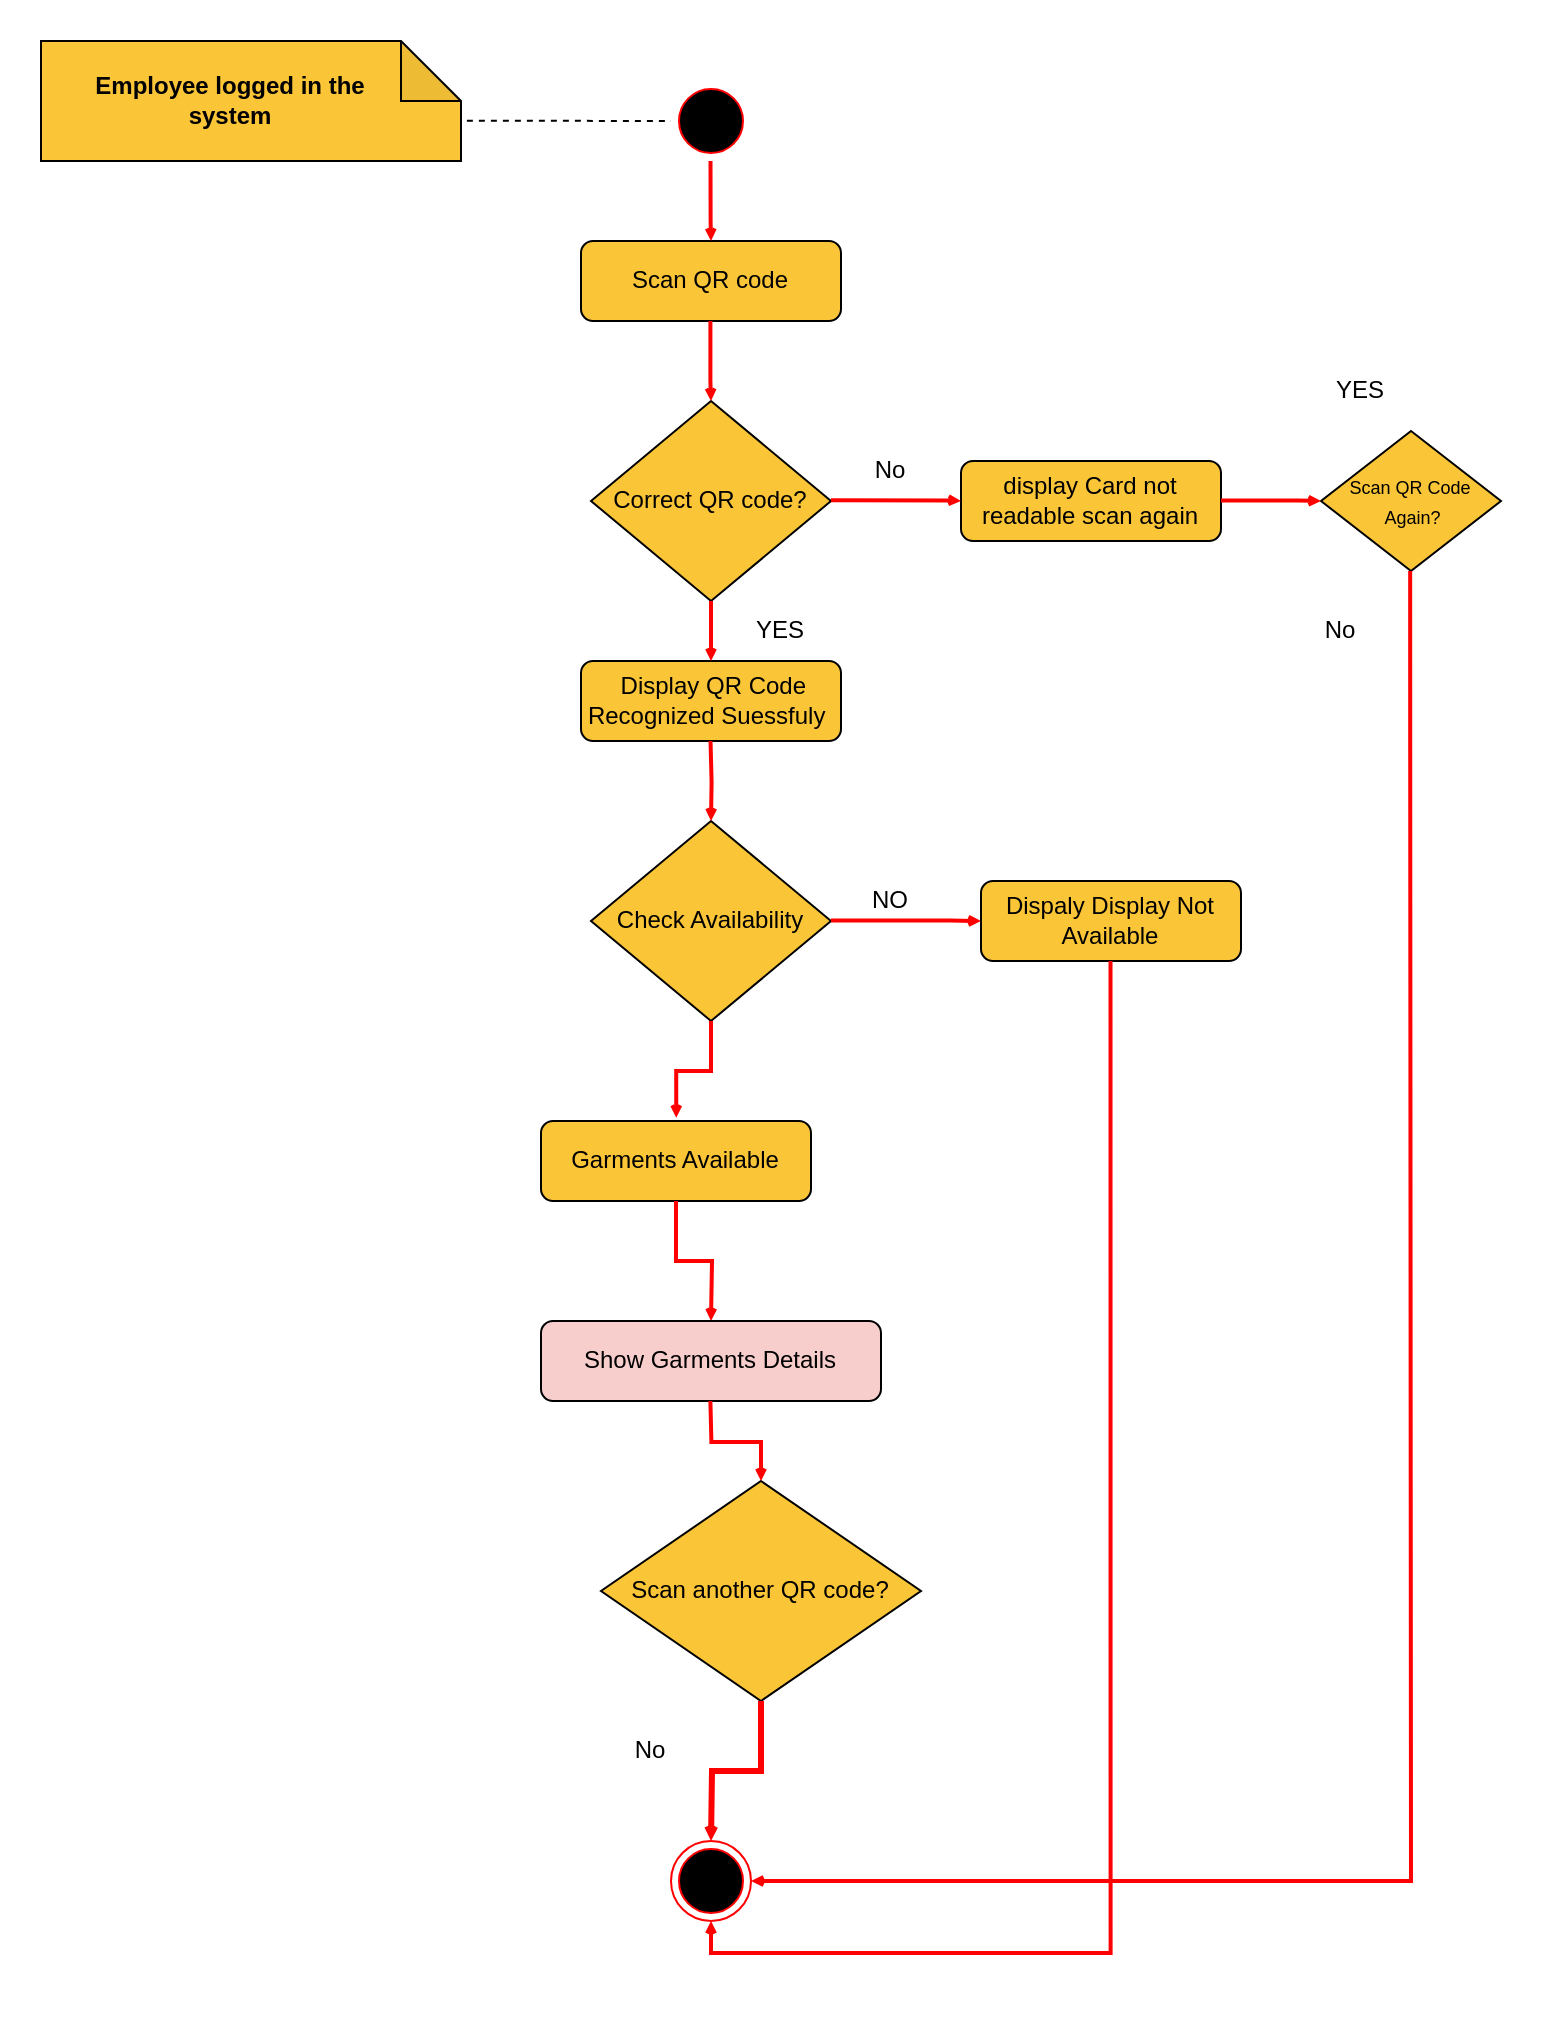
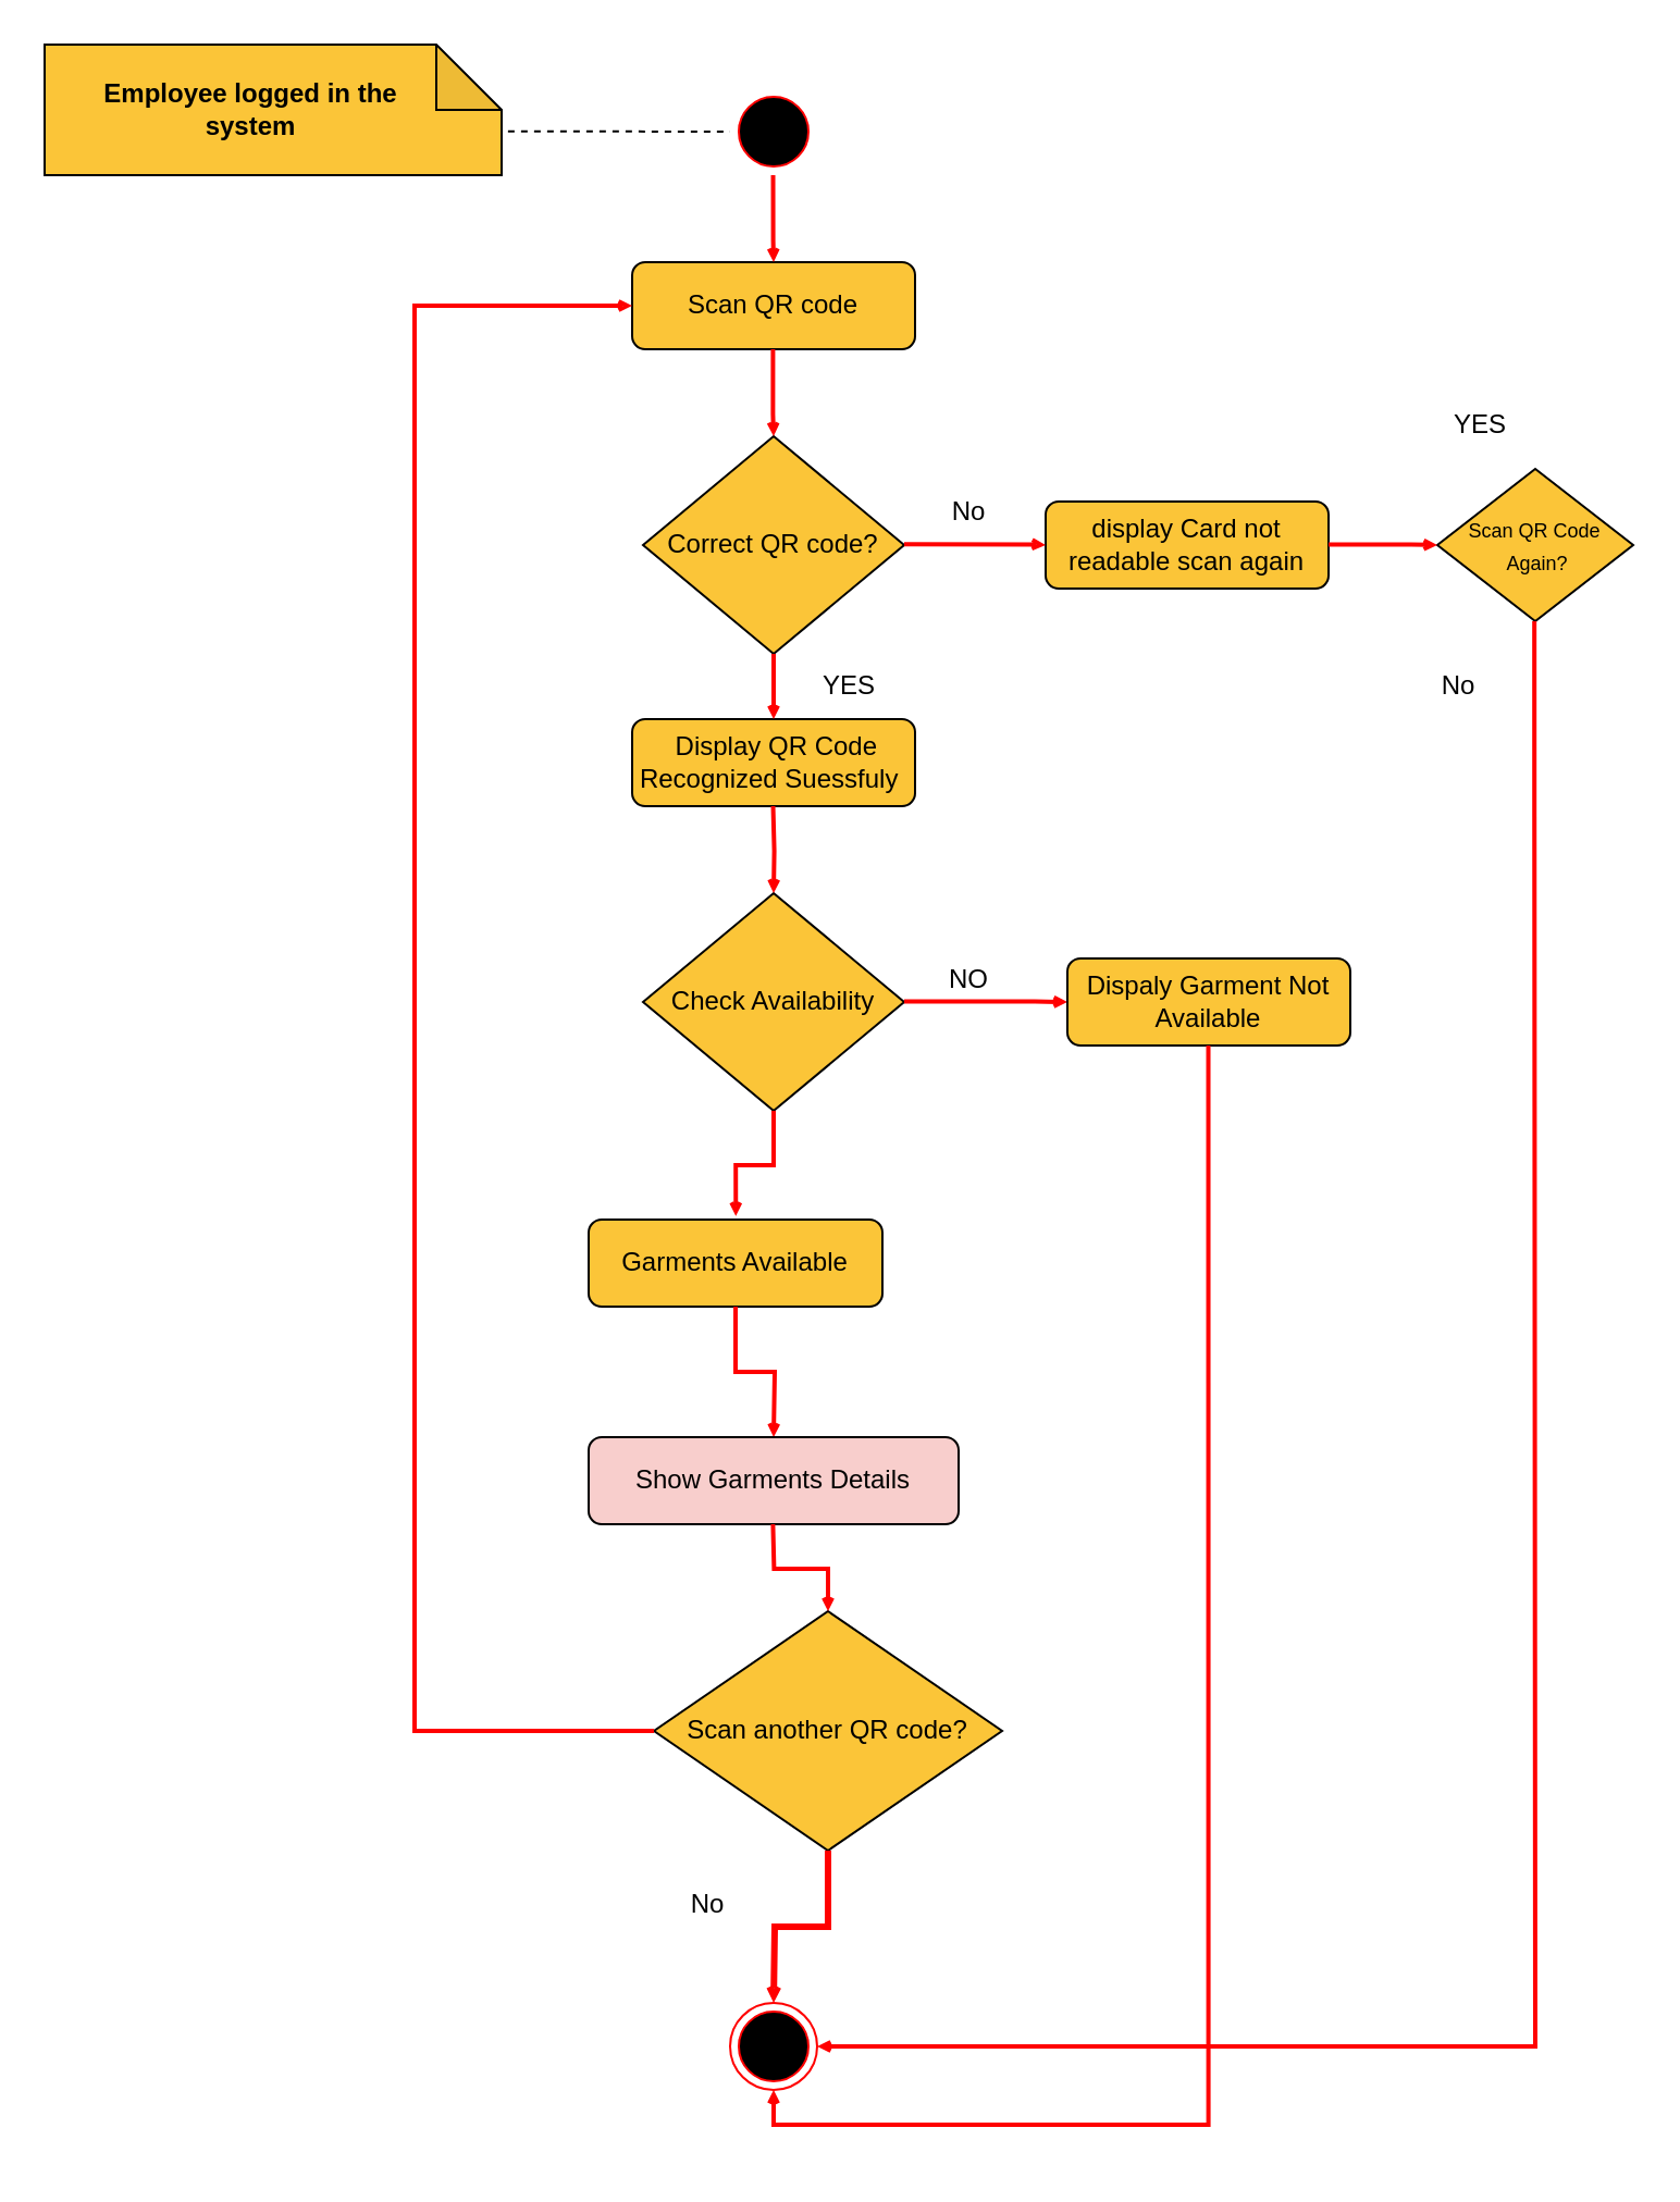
  <mxCell id="0" />
  <mxCell id="1" parent="0" />
  <mxCell id="2" style="edgeStyle=orthogonalEdgeStyle;rounded=0;orthogonalLoop=1;jettySize=auto;html=1;exitX=0.5;exitY=1;exitDx=0;exitDy=0;exitPerimeter=0;entryX=0.5;entryY=1;entryDx=0;entryDy=0;" edge="1" parent="1" source="3" target="4"><mxGeometry relative="1" as="geometry" /></mxCell>
  <mxCell id="3" value="" style="shape=note;whiteSpace=wrap;html=1;backgroundOutline=1;darkOpacity=0.05;fillColor=#FBC538;" vertex="1" parent="1"><mxGeometry x="20" y="20" width="210" height="60" as="geometry" /></mxCell>
  <mxCell id="4" value="&lt;b&gt;Employee logged in the system&lt;/b&gt;" style="text;html=1;strokeColor=none;fillColor=none;align=center;verticalAlign=middle;whiteSpace=wrap;rounded=0;" vertex="1" parent="1"><mxGeometry x="30" y="35" width="170" height="30" as="geometry" /></mxCell>
  <mxCell id="5" value="" style="ellipse;html=1;shape=startState;fillColor=#000000;strokeColor=#ff0000;" vertex="1" parent="1"><mxGeometry x="335" y="40" width="40" height="40" as="geometry" /></mxCell>
  <mxCell id="6" value="" style="endArrow=none;dashed=1;html=1;rounded=0;exitX=1.014;exitY=0.664;exitDx=0;exitDy=0;exitPerimeter=0;" edge="1" parent="1" source="3" target="5"><mxGeometry width="50" height="50" relative="1" as="geometry"><mxPoint x="230" y="55" as="sourcePoint" /><mxPoint x="350" y="55" as="targetPoint" /></mxGeometry></mxCell>
  <mxCell id="7" value="NO" style="text;html=1;strokeColor=none;fillColor=none;align=center;verticalAlign=middle;whiteSpace=wrap;rounded=0;" vertex="1" parent="1"><mxGeometry x="420" y="440" width="50" height="20" as="geometry" /></mxCell>
  <mxCell id="8" value="YES" style="text;html=1;strokeColor=none;fillColor=none;align=center;verticalAlign=middle;whiteSpace=wrap;rounded=0;" vertex="1" parent="1"><mxGeometry x="370" y="310" width="40" height="10" as="geometry" /></mxCell>
  <mxCell id="9" value="Garments Available" style="rounded=1;whiteSpace=wrap;html=1;fillColor=#FBC538;" vertex="1" parent="1"><mxGeometry x="270" y="560" width="135" height="40" as="geometry" /></mxCell>
  <mxCell id="10" value="No" style="text;html=1;strokeColor=none;fillColor=none;align=center;verticalAlign=middle;whiteSpace=wrap;rounded=0;" vertex="1" parent="1"><mxGeometry x="295" y="860" width="60" height="30" as="geometry" /></mxCell>
  <mxCell id="11" value="" style="ellipse;html=1;shape=endState;fillColor=#000000;strokeColor=#ff0000;" vertex="1" parent="1"><mxGeometry x="335" y="920" width="40" height="40" as="geometry" /></mxCell>
  <mxCell id="12" value="Correct QR code?" style="rhombus;whiteSpace=wrap;html=1;fillColor=#FBC538;" vertex="1" parent="1"><mxGeometry x="295" y="200" width="120" height="100" as="geometry" /></mxCell>
  <mxCell id="13" value="Scan another QR code?" style="rhombus;whiteSpace=wrap;html=1;fillColor=#FBC538;" vertex="1" parent="1"><mxGeometry x="300" y="740" width="160" height="110" as="geometry" /></mxCell>
  <mxCell id="14" value="Scan QR code" style="rounded=1;whiteSpace=wrap;html=1;fillColor=#FBC538;" vertex="1" parent="1"><mxGeometry x="290" y="120" width="130" height="40" as="geometry" /></mxCell>
  <mxCell id="15" value="" style="edgeStyle=orthogonalEdgeStyle;html=1;verticalAlign=bottom;endArrow=open;endSize=1;strokeColor=#ff0000;rounded=0;strokeWidth=3;fontSize=37;exitX=0.5;exitY=1;exitDx=0;exitDy=0;" edge="1" parent="1" source="13"><mxGeometry relative="1" as="geometry"><mxPoint x="355" y="920" as="targetPoint" /><mxPoint x="354.5" y="880" as="sourcePoint" /><Array as="points" /></mxGeometry></mxCell>
  <mxCell id="16" value="" style="edgeStyle=orthogonalEdgeStyle;html=1;verticalAlign=bottom;endArrow=open;endSize=2;strokeColor=#FF0000;rounded=0;strokeWidth=2;fontSize=37;exitX=0.5;exitY=1;exitDx=0;exitDy=0;" edge="1" parent="1"><mxGeometry relative="1" as="geometry"><mxPoint x="355" y="120" as="targetPoint" /><mxPoint x="354.76" y="80" as="sourcePoint" /><Array as="points"><mxPoint x="355" y="110" /><mxPoint x="355" y="110" /></Array></mxGeometry></mxCell>
  <mxCell id="17" value="" style="edgeStyle=orthogonalEdgeStyle;html=1;verticalAlign=bottom;endArrow=open;endSize=2;strokeColor=#FF0000;rounded=0;strokeWidth=2;fontSize=37;exitX=0.5;exitY=1;exitDx=0;exitDy=0;" edge="1" parent="1"><mxGeometry relative="1" as="geometry"><mxPoint x="355" y="200" as="targetPoint" /><mxPoint x="354.71" y="160" as="sourcePoint" /><Array as="points"><mxPoint x="354.95" y="190" /><mxPoint x="354.95" y="190" /></Array></mxGeometry></mxCell>
  <mxCell id="18" value="display Card not readable scan again" style="rounded=1;whiteSpace=wrap;html=1;fillColor=#FBC538;" vertex="1" parent="1"><mxGeometry x="480" y="230" width="130" height="40" as="geometry" /></mxCell>
  <mxCell id="19" value="" style="edgeStyle=orthogonalEdgeStyle;html=1;verticalAlign=bottom;endArrow=open;endSize=2;strokeColor=#FF0000;rounded=0;strokeWidth=2;fontSize=37;exitX=0.5;exitY=1;exitDx=0;exitDy=0;" edge="1" parent="1"><mxGeometry relative="1" as="geometry"><mxPoint x="480" y="250" as="targetPoint" /><mxPoint x="415" y="249.66" as="sourcePoint" /><Array as="points"><mxPoint x="474.98" y="249.66" /><mxPoint x="474.98" y="249.66" /></Array></mxGeometry></mxCell>
  <mxCell id="20" value="&amp;nbsp;Display QR Code Recognized Suessfuly&amp;nbsp;" style="rounded=1;whiteSpace=wrap;html=1;fillColor=#FBC538;" vertex="1" parent="1"><mxGeometry x="290" y="330" width="130" height="40" as="geometry" /></mxCell>
  <mxCell id="21" value="" style="edgeStyle=orthogonalEdgeStyle;html=1;verticalAlign=bottom;endArrow=open;endSize=2;strokeColor=#FF0000;rounded=0;strokeWidth=2;fontSize=37;exitX=0.5;exitY=1;exitDx=0;exitDy=0;" edge="1" parent="1" source="12"><mxGeometry relative="1" as="geometry"><mxPoint x="355" y="330" as="targetPoint" /><mxPoint x="354.86" y="310" as="sourcePoint" /><Array as="points" /></mxGeometry></mxCell>
  <mxCell id="22" value="Check Availability" style="rhombus;whiteSpace=wrap;html=1;fillColor=#FBC538;" vertex="1" parent="1"><mxGeometry x="295" y="410" width="120" height="100" as="geometry" /></mxCell>
  <mxCell id="23" value="" style="edgeStyle=orthogonalEdgeStyle;html=1;verticalAlign=bottom;endArrow=open;endSize=2;strokeColor=#FF0000;rounded=0;strokeWidth=2;fontSize=37;exitX=0.5;exitY=1;exitDx=0;exitDy=0;" edge="1" parent="1" target="22"><mxGeometry relative="1" as="geometry"><mxPoint x="354.76" y="400" as="targetPoint" /><mxPoint x="354.76" y="370" as="sourcePoint" /><Array as="points" /></mxGeometry></mxCell>
  <mxCell id="24" value="" style="edgeStyle=orthogonalEdgeStyle;html=1;verticalAlign=bottom;endArrow=open;endSize=2;strokeColor=#FF0000;rounded=0;strokeWidth=2;fontSize=37;exitX=0.5;exitY=1;exitDx=0;exitDy=0;entryX=0.501;entryY=-0.041;entryDx=0;entryDy=0;entryPerimeter=0;" edge="1" parent="1" source="22" target="9"><mxGeometry relative="1" as="geometry"><mxPoint x="350.24" y="550" as="targetPoint" /><mxPoint x="350" y="510" as="sourcePoint" /><Array as="points" /></mxGeometry></mxCell>
  <mxCell id="25" value="" style="edgeStyle=orthogonalEdgeStyle;html=1;verticalAlign=bottom;endArrow=open;endSize=2;strokeColor=#FF0000;rounded=0;strokeWidth=2;fontSize=37;exitX=0.5;exitY=1;exitDx=0;exitDy=0;" edge="1" parent="1"><mxGeometry relative="1" as="geometry"><mxPoint x="490" y="460" as="targetPoint" /><mxPoint x="415" y="459.8" as="sourcePoint" /><Array as="points"><mxPoint x="474.98" y="459.8" /><mxPoint x="474.98" y="459.8" /></Array></mxGeometry></mxCell>
- <mxCell id="26" value="Dispaly Display Not Available" style="rounded=1;whiteSpace=wrap;html=1;fillColor=#FBC538;" vertex="1" parent="1"><mxGeometry x="490" y="440" width="130" height="40" as="geometry" /></mxCell>
+ <mxCell id="26" value="Dispaly Garment Not Available" style="rounded=1;whiteSpace=wrap;html=1;fillColor=#FBC538;" vertex="1" parent="1"><mxGeometry x="490" y="440" width="130" height="40" as="geometry" /></mxCell>
  <mxCell id="27" value="" style="edgeStyle=orthogonalEdgeStyle;html=1;verticalAlign=bottom;endArrow=open;endSize=2;strokeColor=#FF0000;rounded=0;strokeWidth=2;fontSize=37;exitX=0.5;exitY=1;exitDx=0;exitDy=0;entryX=0.5;entryY=1;entryDx=0;entryDy=0;" edge="1" parent="1" target="11"><mxGeometry relative="1" as="geometry"><mxPoint x="554.76" y="590" as="targetPoint" /><mxPoint x="554.76" y="480" as="sourcePoint" /><Array as="points"><mxPoint x="555" y="976" /><mxPoint x="355" y="976" /></Array></mxGeometry></mxCell>
  <mxCell id="28" value="&lt;font style=&quot;font-size: 9px;&quot;&gt;Scan QR Code&lt;br&gt;&amp;nbsp;Again?&lt;/font&gt;" style="rhombus;whiteSpace=wrap;html=1;fillColor=#FBC538;" vertex="1" parent="1"><mxGeometry x="660" y="215" width="90" height="70" as="geometry" /></mxCell>
  <mxCell id="29" value="" style="edgeStyle=orthogonalEdgeStyle;html=1;verticalAlign=bottom;endArrow=open;endSize=2;strokeColor=#FF0000;rounded=0;strokeWidth=2;fontSize=37;exitX=0.5;exitY=1;exitDx=0;exitDy=0;" edge="1" parent="1"><mxGeometry relative="1" as="geometry"><mxPoint x="660" y="250" as="targetPoint" /><mxPoint x="610" y="249.8" as="sourcePoint" /><Array as="points"><mxPoint x="648" y="250" /></Array></mxGeometry></mxCell>
  <mxCell id="30" value="YES" style="text;html=1;strokeColor=none;fillColor=none;align=center;verticalAlign=middle;whiteSpace=wrap;rounded=0;" vertex="1" parent="1"><mxGeometry x="660" y="190" width="40" height="10" as="geometry" /></mxCell>
  <mxCell id="31" value="No" style="text;html=1;strokeColor=none;fillColor=none;align=center;verticalAlign=middle;whiteSpace=wrap;rounded=0;" vertex="1" parent="1"><mxGeometry x="425" y="230" width="40" height="10" as="geometry" /></mxCell>
  <mxCell id="32" value="" style="edgeStyle=orthogonalEdgeStyle;html=1;verticalAlign=bottom;endArrow=open;endSize=2;strokeColor=#FF0000;rounded=0;strokeWidth=2;fontSize=37;exitX=0.5;exitY=1;exitDx=0;exitDy=0;entryX=1;entryY=0.5;entryDx=0;entryDy=0;" edge="1" parent="1" target="11"><mxGeometry relative="1" as="geometry"><mxPoint x="705" y="970" as="targetPoint" /><mxPoint x="704.58" y="285" as="sourcePoint" /><Array as="points"><mxPoint x="705" y="375" /><mxPoint x="705" y="990" /></Array></mxGeometry></mxCell>
  <mxCell id="33" value="" style="edgeStyle=orthogonalEdgeStyle;html=1;verticalAlign=bottom;endArrow=open;endSize=2;strokeColor=#FF0000;rounded=0;strokeWidth=2;fontSize=37;exitX=0.5;exitY=1;exitDx=0;exitDy=0;" edge="1" parent="1" source="9"><mxGeometry relative="1" as="geometry"><mxPoint x="355" y="660" as="targetPoint" /><mxPoint x="359.97" y="600" as="sourcePoint" /><Array as="points" /></mxGeometry></mxCell>
  <mxCell id="34" value="Show Garments Details" style="rounded=1;whiteSpace=wrap;html=1;fillColor=#f8cecc;" vertex="1" parent="1"><mxGeometry x="270" y="660" width="170" height="40" as="geometry" /></mxCell>
  <mxCell id="35" value="" style="edgeStyle=orthogonalEdgeStyle;html=1;verticalAlign=bottom;endArrow=open;endSize=2;strokeColor=#FF0000;rounded=0;strokeWidth=2;fontSize=37;exitX=0.5;exitY=1;exitDx=0;exitDy=0;entryX=0.5;entryY=0;entryDx=0;entryDy=0;" edge="1" parent="1" target="13"><mxGeometry relative="1" as="geometry"><mxPoint x="354.7" y="760" as="targetPoint" /><mxPoint x="354.7" y="700" as="sourcePoint" /><Array as="points" /></mxGeometry></mxCell>
  <mxCell id="36" value="No" style="text;html=1;strokeColor=none;fillColor=none;align=center;verticalAlign=middle;whiteSpace=wrap;rounded=0;" vertex="1" parent="1"><mxGeometry x="640" y="300" width="60" height="30" as="geometry" /></mxCell>
+ <mxCell id="37" value="" style="edgeStyle=orthogonalEdgeStyle;html=1;verticalAlign=bottom;endArrow=open;endSize=2;strokeColor=#FF0000;rounded=0;strokeWidth=2;fontSize=37;exitX=0;exitY=0.5;exitDx=0;exitDy=0;entryX=0;entryY=0.5;entryDx=0;entryDy=0;" edge="1" parent="1" source="13" target="14"><mxGeometry relative="1" as="geometry"><mxPoint x="230" y="130" as="targetPoint" /><mxPoint x="250" y="811.64" as="sourcePoint" /><Array as="points"><mxPoint x="190" y="795" /><mxPoint x="190" y="140" /></Array></mxGeometry></mxCell>
